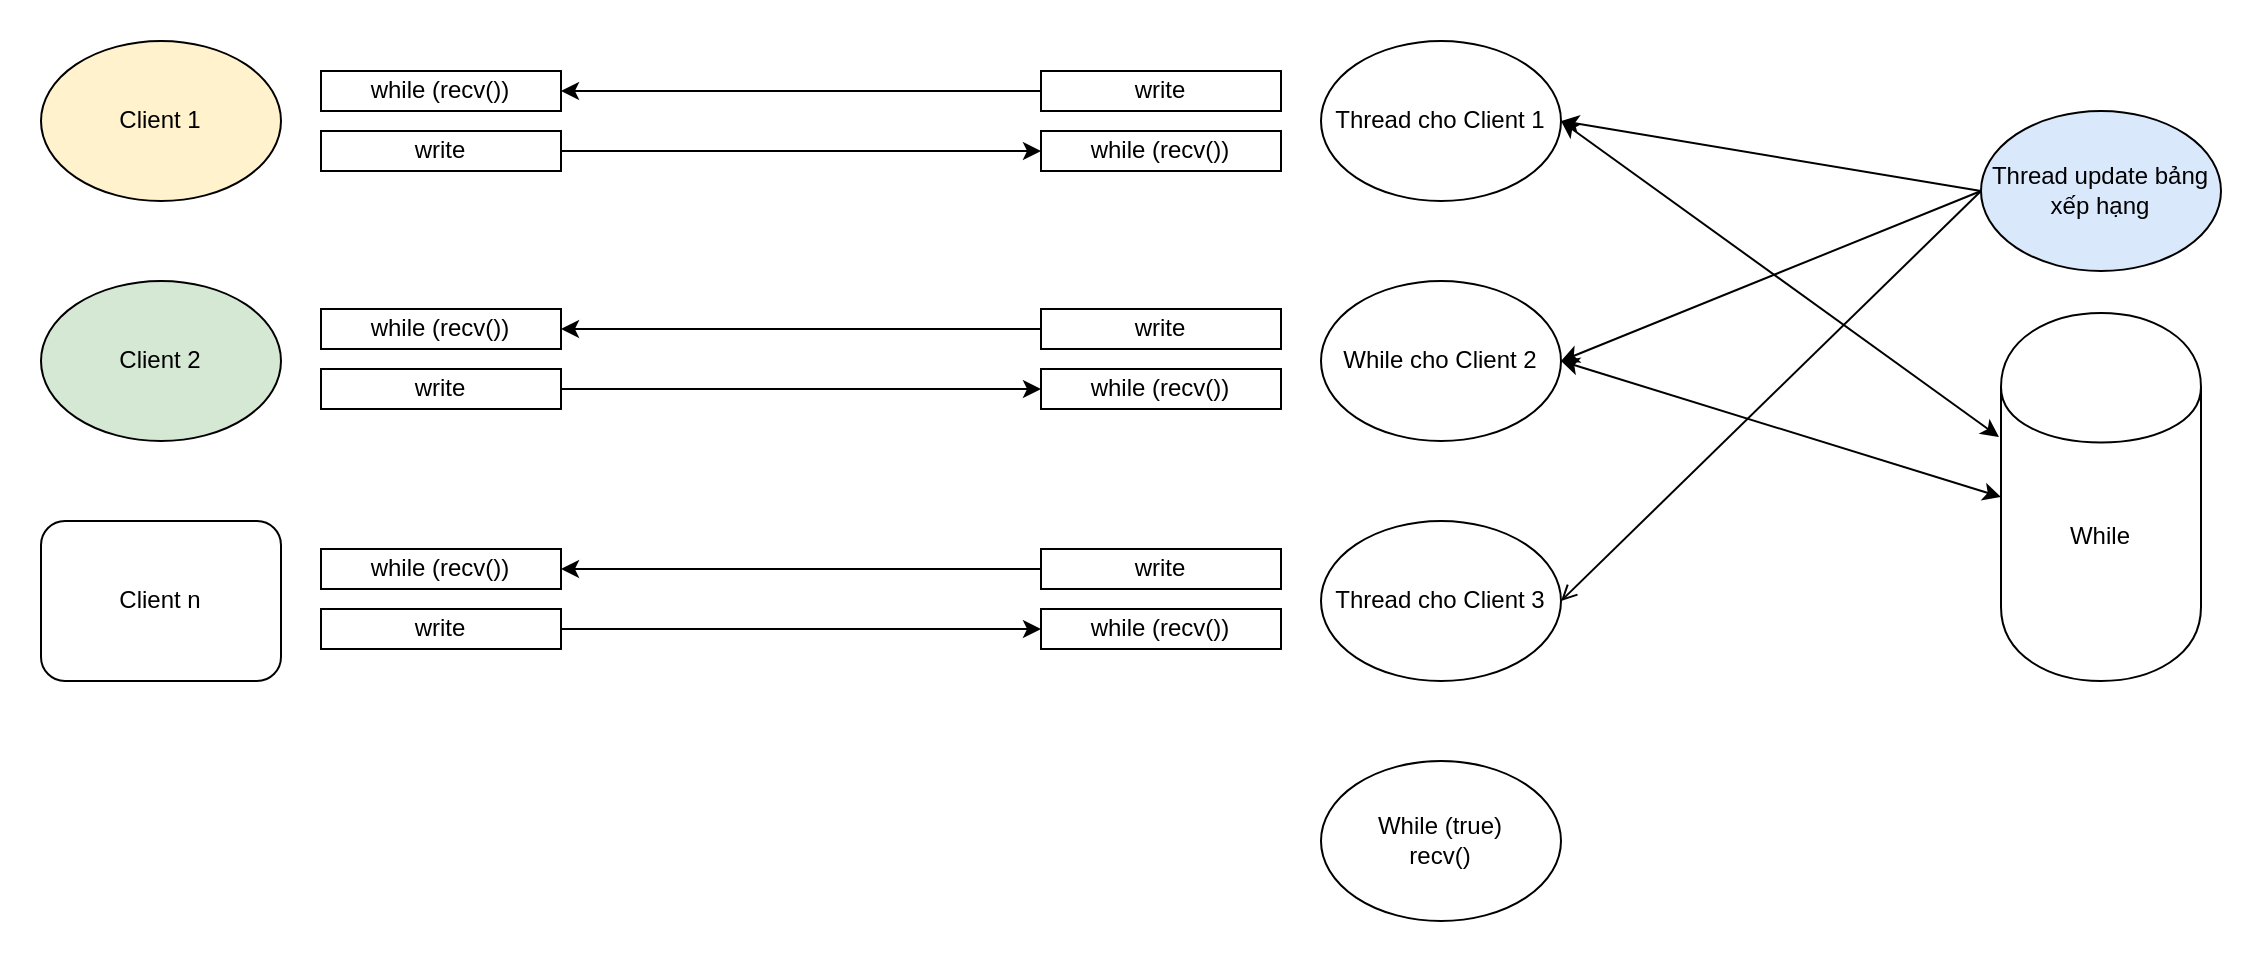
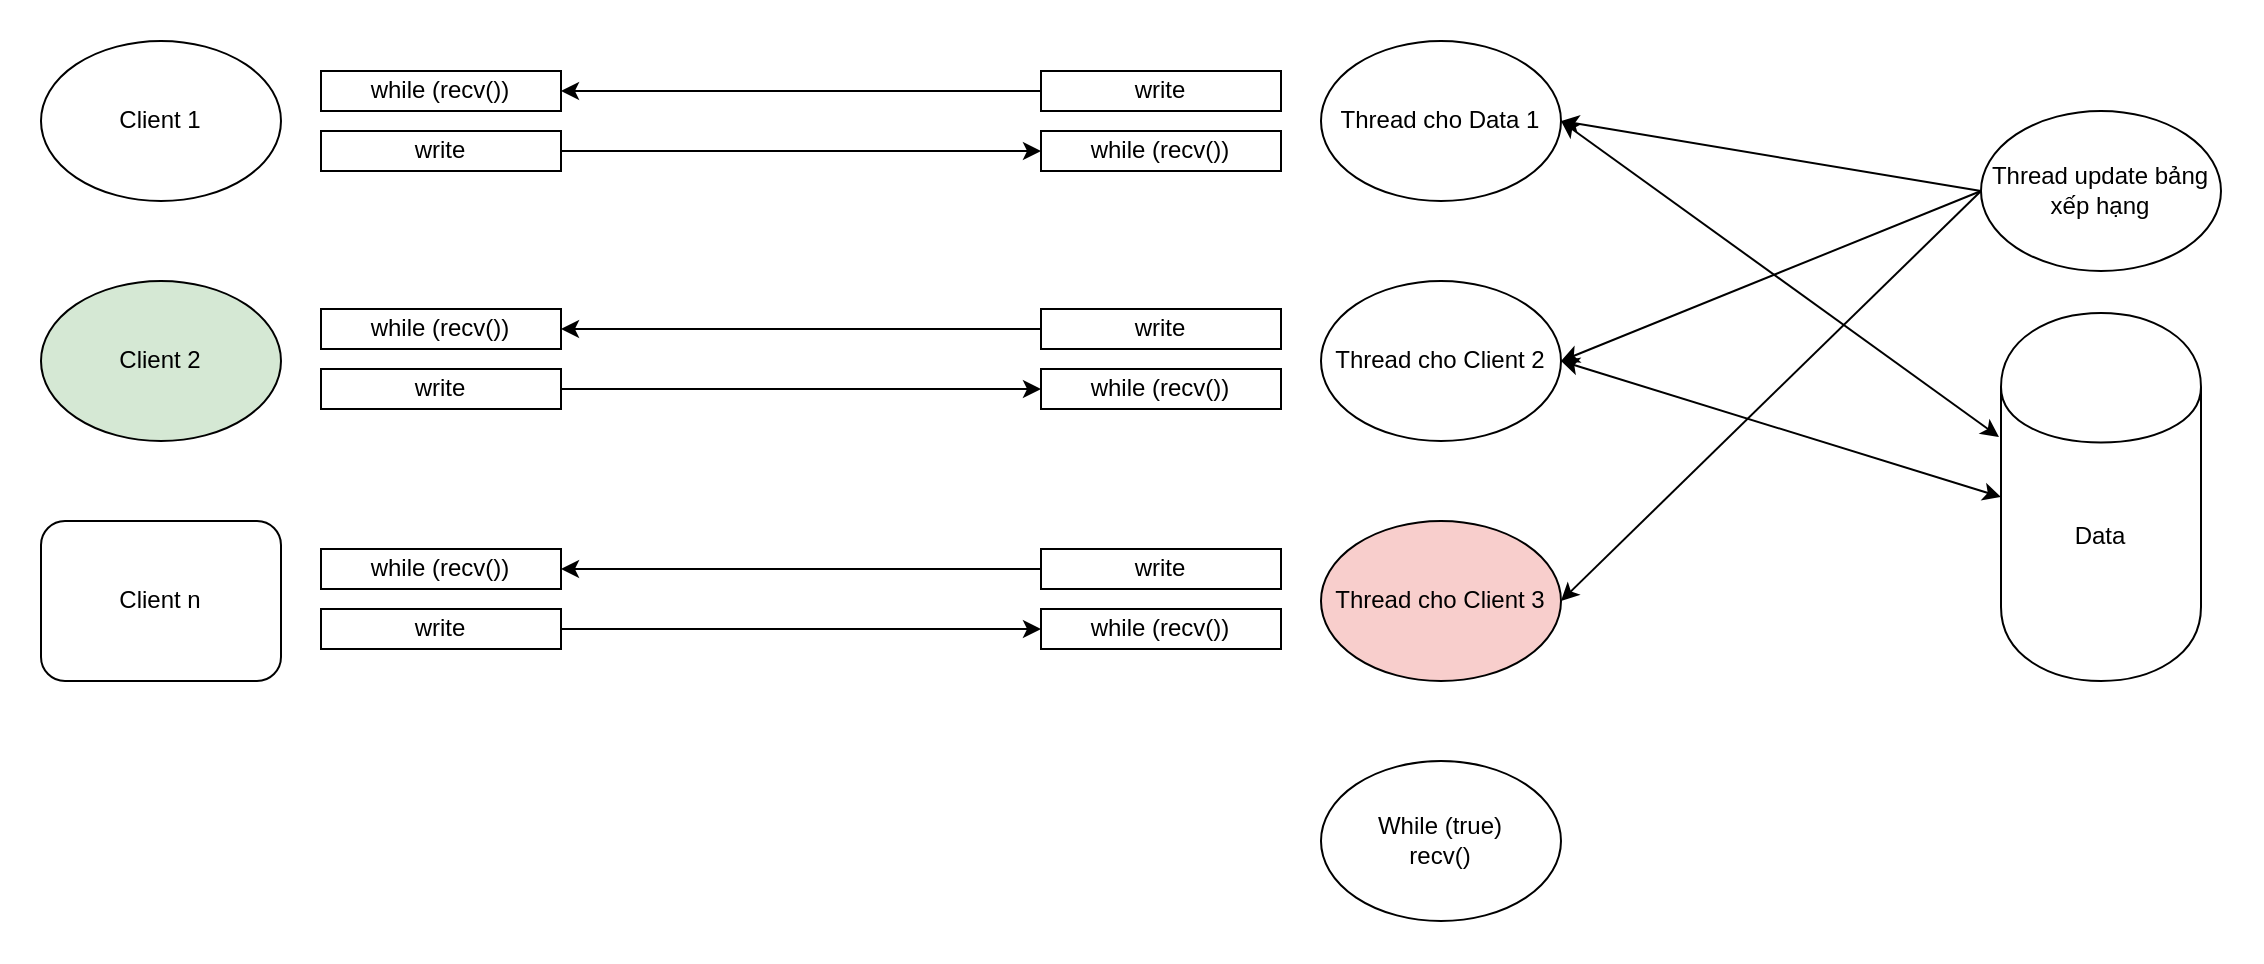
  <mxCell id="0" />
  <mxCell id="1" parent="0" />
  <mxCell id="2" value="" style="group" vertex="1" connectable="0" parent="1"><mxGeometry x="20" y="140" width="620" height="80" as="geometry" /></mxCell>
  <mxCell id="3" value="Client 2" style="ellipse;whiteSpace=wrap;html=1;fillColor=#d5e8d4;" vertex="1" parent="2"><mxGeometry width="120" height="80" as="geometry" /></mxCell>
  <mxCell id="4" value="while (recv())" style="rounded=0;whiteSpace=wrap;html=1;" vertex="1" parent="2"><mxGeometry x="140" y="14" width="120" height="20" as="geometry" /></mxCell>
  <mxCell id="5" value="write" style="rounded=0;whiteSpace=wrap;html=1;" vertex="1" parent="2"><mxGeometry x="140" y="44" width="120" height="20" as="geometry" /></mxCell>
  <mxCell id="6" style="edgeStyle=orthogonalEdgeStyle;rounded=0;orthogonalLoop=1;jettySize=auto;html=1;exitX=0.5;exitY=0;exitDx=0;exitDy=0;" edge="1" parent="2"><mxGeometry relative="1" as="geometry"><mxPoint x="285" y="79" as="sourcePoint" /><mxPoint x="285" y="79" as="targetPoint" /></mxGeometry></mxCell>
  <mxCell id="7" value="while (recv())" style="rounded=0;whiteSpace=wrap;html=1;" vertex="1" parent="2"><mxGeometry x="500" y="44" width="120" height="20" as="geometry" /></mxCell>
  <mxCell id="8" value="write" style="rounded=0;whiteSpace=wrap;html=1;" vertex="1" parent="2"><mxGeometry x="500" y="14" width="120" height="20" as="geometry" /></mxCell>
  <mxCell id="9" style="edgeStyle=orthogonalEdgeStyle;rounded=0;orthogonalLoop=1;jettySize=auto;html=1;exitX=0.5;exitY=0;exitDx=0;exitDy=0;" edge="1" parent="2"><mxGeometry relative="1" as="geometry"><mxPoint x="639" y="4" as="sourcePoint" /><mxPoint x="639" y="4" as="targetPoint" /></mxGeometry></mxCell>
  <mxCell id="10" value="" style="endArrow=classic;html=1;exitX=0;exitY=0.5;exitDx=0;exitDy=0;entryX=1;entryY=0.5;entryDx=0;entryDy=0;" edge="1" parent="2" source="8" target="4"><mxGeometry width="50" height="50" relative="1" as="geometry"><mxPoint x="60" y="-51" as="sourcePoint" /><mxPoint x="110" y="-101" as="targetPoint" /></mxGeometry></mxCell>
  <mxCell id="11" value="" style="endArrow=classic;html=1;exitX=1;exitY=0.5;exitDx=0;exitDy=0;entryX=0;entryY=0.5;entryDx=0;entryDy=0;" edge="1" parent="2" source="5" target="7"><mxGeometry width="50" height="50" relative="1" as="geometry"><mxPoint x="510" y="63" as="sourcePoint" /><mxPoint x="310" y="149" as="targetPoint" /></mxGeometry></mxCell>
  <mxCell id="12" value="" style="group" vertex="1" connectable="0" parent="1"><mxGeometry x="20" y="260" width="620" height="80" as="geometry" /></mxCell>
  <mxCell id="13" value="Client n" style="whiteSpace=wrap;html=1;rounded=1;" vertex="1" parent="12"><mxGeometry width="120" height="80" as="geometry" /></mxCell>
  <mxCell id="14" value="while (recv())" style="rounded=0;whiteSpace=wrap;html=1;" vertex="1" parent="12"><mxGeometry x="140" y="14" width="120" height="20" as="geometry" /></mxCell>
  <mxCell id="15" value="write" style="rounded=0;whiteSpace=wrap;html=1;" vertex="1" parent="12"><mxGeometry x="140" y="44" width="120" height="20" as="geometry" /></mxCell>
  <mxCell id="16" style="edgeStyle=orthogonalEdgeStyle;rounded=0;orthogonalLoop=1;jettySize=auto;html=1;exitX=0.5;exitY=0;exitDx=0;exitDy=0;" edge="1" parent="12"><mxGeometry relative="1" as="geometry"><mxPoint x="285" y="79" as="sourcePoint" /><mxPoint x="285" y="79" as="targetPoint" /></mxGeometry></mxCell>
  <mxCell id="17" value="while (recv())" style="rounded=0;whiteSpace=wrap;html=1;" vertex="1" parent="12"><mxGeometry x="500" y="44" width="120" height="20" as="geometry" /></mxCell>
  <mxCell id="18" value="write" style="rounded=0;whiteSpace=wrap;html=1;" vertex="1" parent="12"><mxGeometry x="500" y="14" width="120" height="20" as="geometry" /></mxCell>
  <mxCell id="19" style="edgeStyle=orthogonalEdgeStyle;rounded=0;orthogonalLoop=1;jettySize=auto;html=1;exitX=0.5;exitY=0;exitDx=0;exitDy=0;" edge="1" parent="12"><mxGeometry relative="1" as="geometry"><mxPoint x="639" y="4" as="sourcePoint" /><mxPoint x="639" y="4" as="targetPoint" /></mxGeometry></mxCell>
  <mxCell id="20" value="" style="endArrow=classic;html=1;exitX=0;exitY=0.5;exitDx=0;exitDy=0;entryX=1;entryY=0.5;entryDx=0;entryDy=0;" edge="1" parent="12" source="18" target="14"><mxGeometry width="50" height="50" relative="1" as="geometry"><mxPoint x="60" y="-51" as="sourcePoint" /><mxPoint x="110" y="-101" as="targetPoint" /></mxGeometry></mxCell>
  <mxCell id="21" value="" style="endArrow=classic;html=1;exitX=1;exitY=0.5;exitDx=0;exitDy=0;entryX=0;entryY=0.5;entryDx=0;entryDy=0;" edge="1" parent="12" source="15" target="17"><mxGeometry width="50" height="50" relative="1" as="geometry"><mxPoint x="510" y="63" as="sourcePoint" /><mxPoint x="310" y="149" as="targetPoint" /></mxGeometry></mxCell>
- <mxCell id="22" value="Thread cho Client 1" style="ellipse;whiteSpace=wrap;html=1;" vertex="1" parent="1"><mxGeometry x="660" y="20" width="120" height="80" as="geometry" /></mxCell>
- <mxCell id="23" value="While cho Client 2" style="ellipse;whiteSpace=wrap;html=1;" vertex="1" parent="1"><mxGeometry x="660" y="140" width="120" height="80" as="geometry" /></mxCell>
- <mxCell id="24" value="Thread cho Client 3" style="ellipse;whiteSpace=wrap;html=1;" vertex="1" parent="1"><mxGeometry x="660" y="260" width="120" height="80" as="geometry" /></mxCell>
+ <mxCell id="22" value="Thread cho Data 1" style="ellipse;whiteSpace=wrap;html=1;" vertex="1" parent="1"><mxGeometry x="660" y="20" width="120" height="80" as="geometry" /></mxCell>
+ <mxCell id="23" value="Thread cho Client 2" style="ellipse;whiteSpace=wrap;html=1;" vertex="1" parent="1"><mxGeometry x="660" y="140" width="120" height="80" as="geometry" /></mxCell>
+ <mxCell id="24" value="Thread cho Client 3" style="ellipse;whiteSpace=wrap;html=1;fillColor=#f8cecc;" vertex="1" parent="1"><mxGeometry x="660" y="260" width="120" height="80" as="geometry" /></mxCell>
  <mxCell id="25" value="" style="group" vertex="1" connectable="0" parent="1"><mxGeometry x="20" y="20" width="300" height="80" as="geometry" /></mxCell>
  <mxCell id="26" value="" style="group;container=1;" vertex="1" connectable="0" parent="25"><mxGeometry width="300" height="80" as="geometry" /></mxCell>
- <mxCell id="27" value="Client 1" style="ellipse;whiteSpace=wrap;html=1;fillColor=#fff2cc;" vertex="1" parent="26"><mxGeometry width="120" height="80" as="geometry" /></mxCell>
+ <mxCell id="27" value="Client 1" style="ellipse;whiteSpace=wrap;html=1;" vertex="1" parent="26"><mxGeometry width="120" height="80" as="geometry" /></mxCell>
  <mxCell id="28" value="while (recv())" style="rounded=0;whiteSpace=wrap;html=1;" vertex="1" parent="26"><mxGeometry x="140" y="15" width="120" height="20" as="geometry" /></mxCell>
  <mxCell id="29" value="write" style="rounded=0;whiteSpace=wrap;html=1;" vertex="1" parent="26"><mxGeometry x="140" y="45" width="120" height="20" as="geometry" /></mxCell>
  <mxCell id="30" style="edgeStyle=orthogonalEdgeStyle;rounded=0;orthogonalLoop=1;jettySize=auto;html=1;exitX=0.5;exitY=0;exitDx=0;exitDy=0;" edge="1" parent="26"><mxGeometry relative="1" as="geometry"><mxPoint x="285" y="80" as="sourcePoint" /><mxPoint x="285" y="80" as="targetPoint" /></mxGeometry></mxCell>
  <mxCell id="31" style="edgeStyle=orthogonalEdgeStyle;rounded=0;orthogonalLoop=1;jettySize=auto;html=1;exitX=0.5;exitY=0;exitDx=0;exitDy=0;" edge="1" parent="1"><mxGeometry relative="1" as="geometry"><mxPoint x="665" y="219" as="sourcePoint" /><mxPoint x="665" y="219" as="targetPoint" /></mxGeometry></mxCell>
  <mxCell id="32" style="edgeStyle=orthogonalEdgeStyle;rounded=0;orthogonalLoop=1;jettySize=auto;html=1;exitX=0.5;exitY=0;exitDx=0;exitDy=0;" edge="1" parent="1"><mxGeometry relative="1" as="geometry"><mxPoint x="665" y="339" as="sourcePoint" /><mxPoint x="665" y="339" as="targetPoint" /></mxGeometry></mxCell>
  <mxCell id="33" value="while (recv())" style="rounded=0;whiteSpace=wrap;html=1;" vertex="1" parent="1"><mxGeometry x="520" y="65" width="120" height="20" as="geometry" /></mxCell>
  <mxCell id="34" value="write" style="rounded=0;whiteSpace=wrap;html=1;" vertex="1" parent="1"><mxGeometry x="520" y="35" width="120" height="20" as="geometry" /></mxCell>
  <mxCell id="35" style="edgeStyle=orthogonalEdgeStyle;rounded=0;orthogonalLoop=1;jettySize=auto;html=1;exitX=0.5;exitY=0;exitDx=0;exitDy=0;" edge="1" parent="1"><mxGeometry relative="1" as="geometry"><mxPoint x="659" y="25" as="sourcePoint" /><mxPoint x="659" y="25" as="targetPoint" /></mxGeometry></mxCell>
  <mxCell id="36" value="" style="endArrow=classic;html=1;exitX=0;exitY=0.5;exitDx=0;exitDy=0;entryX=1;entryY=0.5;entryDx=0;entryDy=0;" edge="1" parent="1" source="34" target="28"><mxGeometry width="50" height="50" relative="1" as="geometry"><mxPoint x="80" y="-30" as="sourcePoint" /><mxPoint x="130" y="-80" as="targetPoint" /></mxGeometry></mxCell>
  <mxCell id="37" value="" style="endArrow=classic;html=1;exitX=1;exitY=0.5;exitDx=0;exitDy=0;entryX=0;entryY=0.5;entryDx=0;entryDy=0;" edge="1" parent="1" source="29" target="33"><mxGeometry width="50" height="50" relative="1" as="geometry"><mxPoint x="530" y="84" as="sourcePoint" /><mxPoint x="330" y="170" as="targetPoint" /></mxGeometry></mxCell>
  <mxCell id="38" value="While (true)&lt;br&gt;recv()" style="ellipse;whiteSpace=wrap;html=1;" vertex="1" parent="1"><mxGeometry x="660" y="380" width="120" height="80" as="geometry" /></mxCell>
- <mxCell id="39" value="While" style="shape=cylinder;whiteSpace=wrap;html=1;boundedLbl=1;backgroundOutline=1;" vertex="1" parent="1"><mxGeometry x="1000" y="156" width="100" height="184" as="geometry" /></mxCell>
+ <mxCell id="39" value="Data" style="shape=cylinder;whiteSpace=wrap;html=1;boundedLbl=1;backgroundOutline=1;" vertex="1" parent="1"><mxGeometry x="1000" y="156" width="100" height="184" as="geometry" /></mxCell>
  <mxCell id="40" value="" style="endArrow=classic;startArrow=classic;html=1;exitX=1;exitY=0.5;exitDx=0;exitDy=0;entryX=-0.01;entryY=0.337;entryDx=0;entryDy=0;entryPerimeter=0;" edge="1" parent="1" source="22" target="39"><mxGeometry width="50" height="50" relative="1" as="geometry"><mxPoint x="830" y="100" as="sourcePoint" /><mxPoint x="880" y="50" as="targetPoint" /></mxGeometry></mxCell>
  <mxCell id="41" value="" style="endArrow=classic;startArrow=classic;html=1;exitX=1;exitY=0.5;exitDx=0;exitDy=0;entryX=0;entryY=0.5;entryDx=0;entryDy=0;" edge="1" parent="1" source="23" target="39"><mxGeometry width="50" height="50" relative="1" as="geometry"><mxPoint x="820" y="190" as="sourcePoint" /><mxPoint x="1038" y="317.912" as="targetPoint" /></mxGeometry></mxCell>
- <mxCell id="42" value="Thread update bảng xếp hạng" style="ellipse;whiteSpace=wrap;html=1;fillColor=#dae8fc;" vertex="1" parent="1"><mxGeometry x="990" y="55" width="120" height="80" as="geometry" /></mxCell>
+ <mxCell id="42" value="Thread update bảng xếp hạng" style="ellipse;whiteSpace=wrap;html=1;" vertex="1" parent="1"><mxGeometry x="990" y="55" width="120" height="80" as="geometry" /></mxCell>
  <mxCell id="43" value="" style="endArrow=classic;html=1;exitX=0;exitY=0.5;exitDx=0;exitDy=0;entryX=1;entryY=0.5;entryDx=0;entryDy=0;" edge="1" parent="1" source="42" target="22"><mxGeometry width="50" height="50" relative="1" as="geometry"><mxPoint x="780" y="-20" as="sourcePoint" /><mxPoint x="830" y="-70" as="targetPoint" /></mxGeometry></mxCell>
  <mxCell id="44" value="" style="endArrow=classic;html=1;exitX=0;exitY=0.5;exitDx=0;exitDy=0;entryX=1;entryY=0.5;entryDx=0;entryDy=0;" edge="1" parent="1" source="42" target="23"><mxGeometry width="50" height="50" relative="1" as="geometry"><mxPoint x="1040" y="155" as="sourcePoint" /><mxPoint x="830" y="120" as="targetPoint" /></mxGeometry></mxCell>
- <mxCell id="45" value="" style="endArrow=open;html=1;exitX=0;exitY=0.5;exitDx=0;exitDy=0;entryX=1;entryY=0.5;entryDx=0;entryDy=0;" edge="1" parent="1" source="42" target="24"><mxGeometry width="50" height="50" relative="1" as="geometry"><mxPoint x="1010" y="115" as="sourcePoint" /><mxPoint x="800" y="80" as="targetPoint" /></mxGeometry></mxCell>
+ <mxCell id="45" value="" style="endArrow=classic;html=1;exitX=0;exitY=0.5;exitDx=0;exitDy=0;entryX=1;entryY=0.5;entryDx=0;entryDy=0;" edge="1" parent="1" source="42" target="24"><mxGeometry width="50" height="50" relative="1" as="geometry"><mxPoint x="1010" y="115" as="sourcePoint" /><mxPoint x="800" y="80" as="targetPoint" /></mxGeometry></mxCell>
